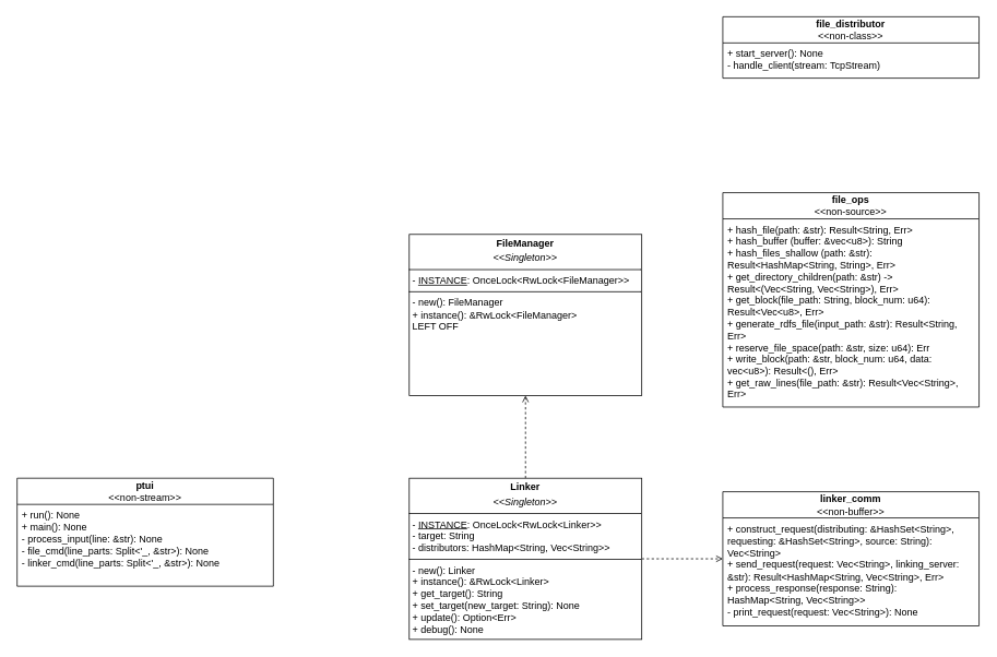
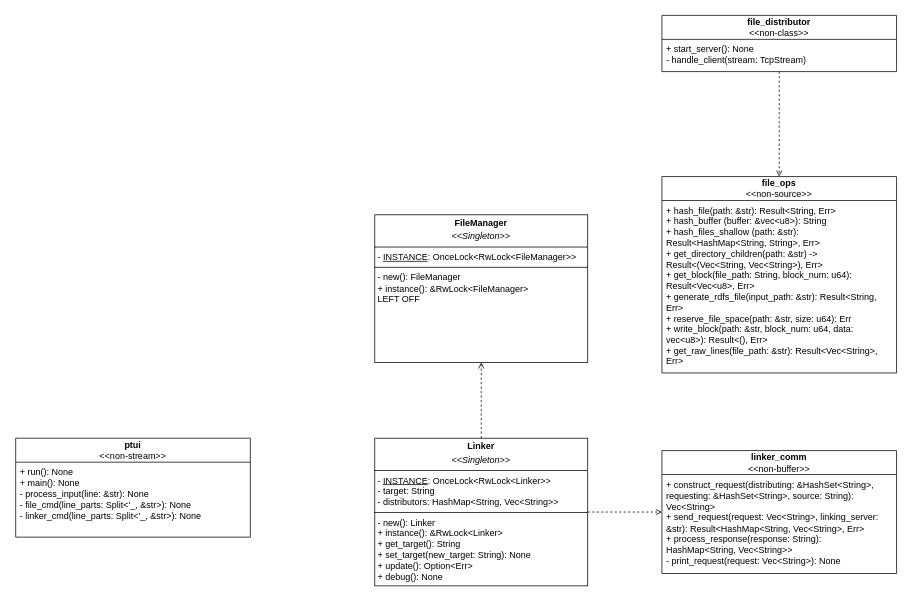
  <mxCell id="0" />
  <mxCell id="1" parent="0" />
  <mxCell id="2" value="&lt;b&gt;file_ops&lt;/b&gt;&lt;div&gt;&amp;lt;&amp;lt;non-source&amp;gt;&amp;gt;&lt;/div&gt;" style="swimlane;fontStyle=0;childLayout=stackLayout;horizontal=1;startSize=32;fillColor=none;horizontalStack=0;resizeParent=1;resizeParentMax=0;resizeLast=0;collapsible=1;marginBottom=0;whiteSpace=wrap;html=1;" vertex="1" parent="1"><mxGeometry x="882" y="235" width="313" height="262" as="geometry" /></mxCell>
  <mxCell id="3" value="+ hash_file(path: &amp;amp;str): Result&amp;lt;String, Err&amp;gt;&lt;div&gt;+ hash_buffer (buffer: &amp;amp;vec&amp;lt;u8&amp;gt;): String&lt;/div&gt;&lt;div&gt;+ hash_files_shallow (path: &amp;amp;str): Result&amp;lt;HashMap&amp;lt;String, String&amp;gt;, Err&amp;gt;&lt;/div&gt;&lt;div&gt;+ get_directory_children(path: &amp;amp;str) -&amp;gt; Result&amp;lt;(Vec&amp;lt;String, Vec&amp;lt;String&amp;gt;), Err&amp;gt;&lt;/div&gt;&lt;div&gt;+ get_block(file_path: String, block_num: u64): Result&amp;lt;Vec&amp;lt;u8&amp;gt;, Err&amp;gt;&lt;/div&gt;&lt;div&gt;+ generate_rdfs_file(input_path: &amp;amp;str): Result&amp;lt;String, Err&amp;gt;&lt;/div&gt;&lt;div&gt;+ reserve_file_space(path: &amp;amp;str, size: u64): Err&lt;/div&gt;&lt;div&gt;+ write_block(path: &amp;amp;str, block_num: u64, data: vec&amp;lt;u8&amp;gt;): Result&amp;lt;(), Err&amp;gt;&lt;/div&gt;&lt;div&gt;+ get_raw_lines(file_path: &amp;amp;str): Result&amp;lt;Vec&amp;lt;String&amp;gt;, Err&amp;gt;&lt;/div&gt;&lt;div&gt;&lt;br&gt;&lt;/div&gt;" style="text;strokeColor=none;fillColor=none;align=left;verticalAlign=top;spacingLeft=4;spacingRight=4;overflow=hidden;rotatable=0;points=[[0,0.5],[1,0.5]];portConstraint=eastwest;whiteSpace=wrap;html=1;" vertex="1" parent="2"><mxGeometry y="32" width="313" height="230" as="geometry" /></mxCell>
  <mxCell id="4" value="&lt;b&gt;ptui&lt;/b&gt;&lt;br&gt;&lt;div&gt;&amp;lt;&amp;lt;non-stream&amp;gt;&amp;gt;&lt;/div&gt;" style="swimlane;fontStyle=0;childLayout=stackLayout;horizontal=1;startSize=32;fillColor=none;horizontalStack=0;resizeParent=1;resizeParentMax=0;resizeLast=0;collapsible=1;marginBottom=0;whiteSpace=wrap;html=1;" vertex="1" parent="1"><mxGeometry x="20" y="584" width="313" height="132" as="geometry" /></mxCell>
  <mxCell id="5" value="&lt;div&gt;+ run(): None&lt;/div&gt;&lt;div&gt;+ main(): None&lt;/div&gt;&lt;div&gt;- process_input(line: &amp;amp;str): None&lt;/div&gt;&lt;div&gt;- file_cmd(line_parts: Split&amp;lt;'_, &amp;amp;str&amp;gt;): None&lt;/div&gt;&lt;div&gt;- linker_cmd(&lt;span style=&quot;background-color: transparent; color: light-dark(rgb(0, 0, 0), rgb(255, 255, 255));&quot;&gt;line_parts: Split&amp;lt;'_, &amp;amp;str&amp;gt;): None&lt;/span&gt;&lt;/div&gt;&lt;div&gt;&lt;br&gt;&lt;/div&gt;" style="text;strokeColor=none;fillColor=none;align=left;verticalAlign=top;spacingLeft=4;spacingRight=4;overflow=hidden;rotatable=0;points=[[0,0.5],[1,0.5]];portConstraint=eastwest;whiteSpace=wrap;html=1;" vertex="1" parent="4"><mxGeometry y="32" width="313" height="100" as="geometry" /></mxCell>
+ <mxCell id="6" style="edgeStyle=orthogonalEdgeStyle;rounded=0;orthogonalLoop=1;jettySize=auto;html=1;entryX=0.5;entryY=0;entryDx=0;entryDy=0;dashed=1;endArrow=open;endFill=0;" edge="1" parent="1" source="7" target="2"><mxGeometry relative="1" as="geometry" /></mxCell>
  <mxCell id="7" value="&lt;b&gt;file_distributor&lt;/b&gt;&lt;br&gt;&lt;div&gt;&amp;lt;&amp;lt;non-class&amp;gt;&amp;gt;&lt;/div&gt;" style="swimlane;fontStyle=0;childLayout=stackLayout;horizontal=1;startSize=32;fillColor=none;horizontalStack=0;resizeParent=1;resizeParentMax=0;resizeLast=0;collapsible=1;marginBottom=0;whiteSpace=wrap;html=1;" vertex="1" parent="1"><mxGeometry x="882" y="20" width="313" height="75" as="geometry" /></mxCell>
  <mxCell id="8" value="&lt;div&gt;+ start_server(): None&lt;/div&gt;&lt;div&gt;- handle_client(stream: TcpStream)&lt;/div&gt;" style="text;strokeColor=none;fillColor=none;align=left;verticalAlign=top;spacingLeft=4;spacingRight=4;overflow=hidden;rotatable=0;points=[[0,0.5],[1,0.5]];portConstraint=eastwest;whiteSpace=wrap;html=1;" vertex="1" parent="7"><mxGeometry y="32" width="313" height="43" as="geometry" /></mxCell>
  <mxCell id="9" style="edgeStyle=orthogonalEdgeStyle;rounded=0;orthogonalLoop=1;jettySize=auto;html=1;exitX=1;exitY=0.5;exitDx=0;exitDy=0;entryX=0;entryY=0.5;entryDx=0;entryDy=0;dashed=1;endArrow=open;endFill=0;" edge="1" parent="1" source="11" target="12"><mxGeometry relative="1" as="geometry" /></mxCell>
  <mxCell id="10" style="edgeStyle=orthogonalEdgeStyle;rounded=0;orthogonalLoop=1;jettySize=auto;html=1;dashed=1;endArrow=open;endFill=0;" edge="1" parent="1" source="11" target="14"><mxGeometry relative="1" as="geometry" /></mxCell>
  <mxCell id="11" value="&lt;p style=&quot;margin:0px;margin-top:4px;text-align:center;&quot;&gt;&lt;b&gt;Linker&lt;/b&gt;&lt;/p&gt;&lt;p style=&quot;margin:0px;margin-top:4px;text-align:center;&quot;&gt;&lt;i&gt;&amp;lt;&amp;lt;Singleton&amp;gt;&amp;gt;&lt;/i&gt;&lt;b&gt;&lt;/b&gt;&lt;/p&gt;&lt;hr size=&quot;1&quot; style=&quot;border-style:solid;&quot;&gt;&lt;p style=&quot;margin:0px;margin-left:4px;&quot;&gt;- &lt;u&gt;INSTANCE&lt;/u&gt;: OnceLock&amp;lt;RwLock&amp;lt;Linker&amp;gt;&amp;gt;&lt;/p&gt;&lt;p style=&quot;margin:0px;margin-left:4px;&quot;&gt;- target: String&lt;/p&gt;&lt;p style=&quot;margin:0px;margin-left:4px;&quot;&gt;- distributors: HashMap&amp;lt;String, Vec&amp;lt;String&amp;gt;&amp;gt;&lt;/p&gt;&lt;hr size=&quot;1&quot; style=&quot;border-style:solid;&quot;&gt;&lt;p style=&quot;margin:0px;margin-left:4px;&quot;&gt;- new(): Linker&lt;/p&gt;&lt;p style=&quot;margin:0px;margin-left:4px;&quot;&gt;+ instance(): &amp;amp;RwLock&amp;lt;Linker&amp;gt;&lt;/p&gt;&lt;p style=&quot;margin:0px;margin-left:4px;&quot;&gt;+ get_target(): String&lt;/p&gt;&lt;p style=&quot;margin:0px;margin-left:4px;&quot;&gt;+ set_target(new_target: String): None&lt;/p&gt;&lt;p style=&quot;margin:0px;margin-left:4px;&quot;&gt;+ update(): Option&amp;lt;Err&amp;gt;&lt;/p&gt;&lt;p style=&quot;margin:0px;margin-left:4px;&quot;&gt;+ debug(): None&lt;/p&gt;" style="verticalAlign=top;align=left;overflow=fill;html=1;whiteSpace=wrap;" vertex="1" parent="1"><mxGeometry x="499" y="584" width="284" height="197" as="geometry" /></mxCell>
  <mxCell id="12" value="&lt;b&gt;linker_comm&lt;/b&gt;&lt;div&gt;&amp;lt;&amp;lt;non-buffer&amp;gt;&amp;gt;&lt;/div&gt;" style="swimlane;fontStyle=0;childLayout=stackLayout;horizontal=1;startSize=32;fillColor=none;horizontalStack=0;resizeParent=1;resizeParentMax=0;resizeLast=0;collapsible=1;marginBottom=0;whiteSpace=wrap;html=1;" vertex="1" parent="1"><mxGeometry x="882" y="600.5" width="313" height="164" as="geometry" /></mxCell>
  <mxCell id="13" value="&lt;div&gt;+ construct_request(distributing: &amp;amp;HashSet&amp;lt;String&amp;gt;, requesting: &amp;amp;HashSet&amp;lt;String&amp;gt;, source: String): Vec&amp;lt;String&amp;gt;&lt;/div&gt;&lt;div&gt;+ send_request(request: Vec&amp;lt;String&amp;gt;, linking_server: &amp;amp;str): Result&amp;lt;HashMap&amp;lt;String, Vec&amp;lt;String&amp;gt;, Err&amp;gt;&lt;/div&gt;&lt;div&gt;+ process_response(response: String): HashMap&amp;lt;String, Vec&amp;lt;String&amp;gt;&amp;gt;&lt;/div&gt;&lt;div&gt;- print_request(request: Vec&amp;lt;String&amp;gt;): None&lt;/div&gt;&lt;div&gt;&lt;br&gt;&lt;/div&gt;" style="text;strokeColor=none;fillColor=none;align=left;verticalAlign=top;spacingLeft=4;spacingRight=4;overflow=hidden;rotatable=0;points=[[0,0.5],[1,0.5]];portConstraint=eastwest;whiteSpace=wrap;html=1;" vertex="1" parent="12"><mxGeometry y="32" width="313" height="132" as="geometry" /></mxCell>
  <mxCell id="14" value="&lt;p style=&quot;margin:0px;margin-top:4px;text-align:center;&quot;&gt;&lt;b&gt;FileManager&lt;/b&gt;&lt;/p&gt;&lt;p style=&quot;margin:0px;margin-top:4px;text-align:center;&quot;&gt;&lt;i&gt;&amp;lt;&amp;lt;Singleton&amp;gt;&amp;gt;&lt;/i&gt;&lt;b&gt;&lt;/b&gt;&lt;/p&gt;&lt;hr size=&quot;1&quot; style=&quot;border-style:solid;&quot;&gt;&lt;p style=&quot;margin:0px;margin-left:4px;&quot;&gt;- &lt;u&gt;INSTANCE&lt;/u&gt;: OnceLock&amp;lt;RwLock&amp;lt;FileManager&amp;gt;&amp;gt;&lt;/p&gt;&lt;hr size=&quot;1&quot; style=&quot;border-style:solid;&quot;&gt;&lt;p style=&quot;margin:0px;margin-left:4px;&quot;&gt;- new(): FileManager&lt;/p&gt;&lt;p style=&quot;margin:0px;margin-left:4px;&quot;&gt;+ instance(): &amp;amp;RwLock&amp;lt;FileManager&amp;gt;&lt;/p&gt;&lt;p style=&quot;margin:0px;margin-left:4px;&quot;&gt;LEFT OFF&lt;/p&gt;&lt;p style=&quot;margin:0px;margin-left:4px;&quot;&gt;&lt;br&gt;&lt;/p&gt;" style="verticalAlign=top;align=left;overflow=fill;html=1;whiteSpace=wrap;" vertex="1" parent="1"><mxGeometry x="499" y="286" width="284" height="197" as="geometry" /></mxCell>
